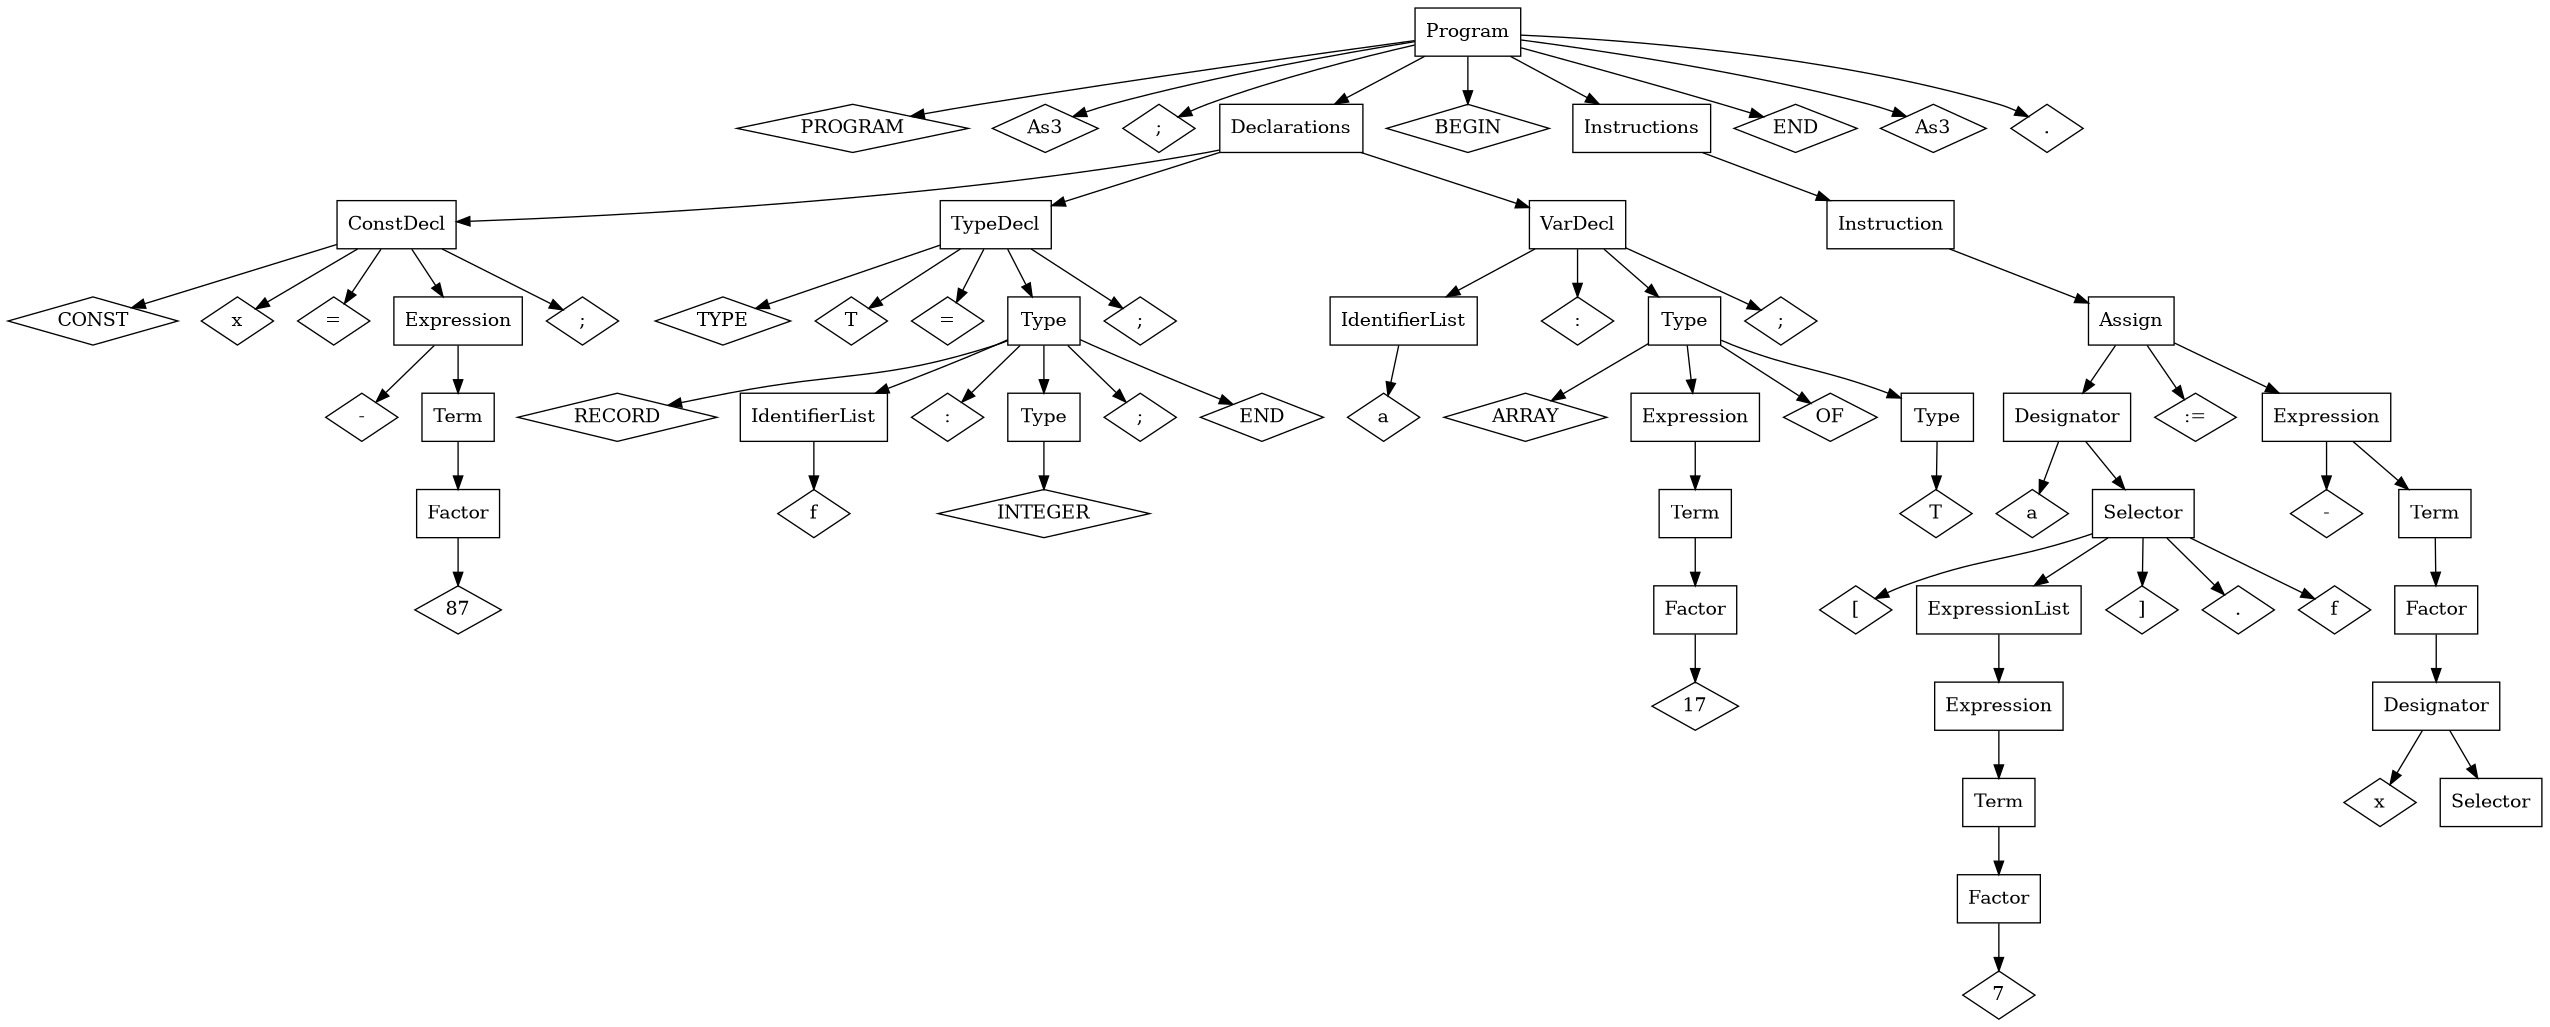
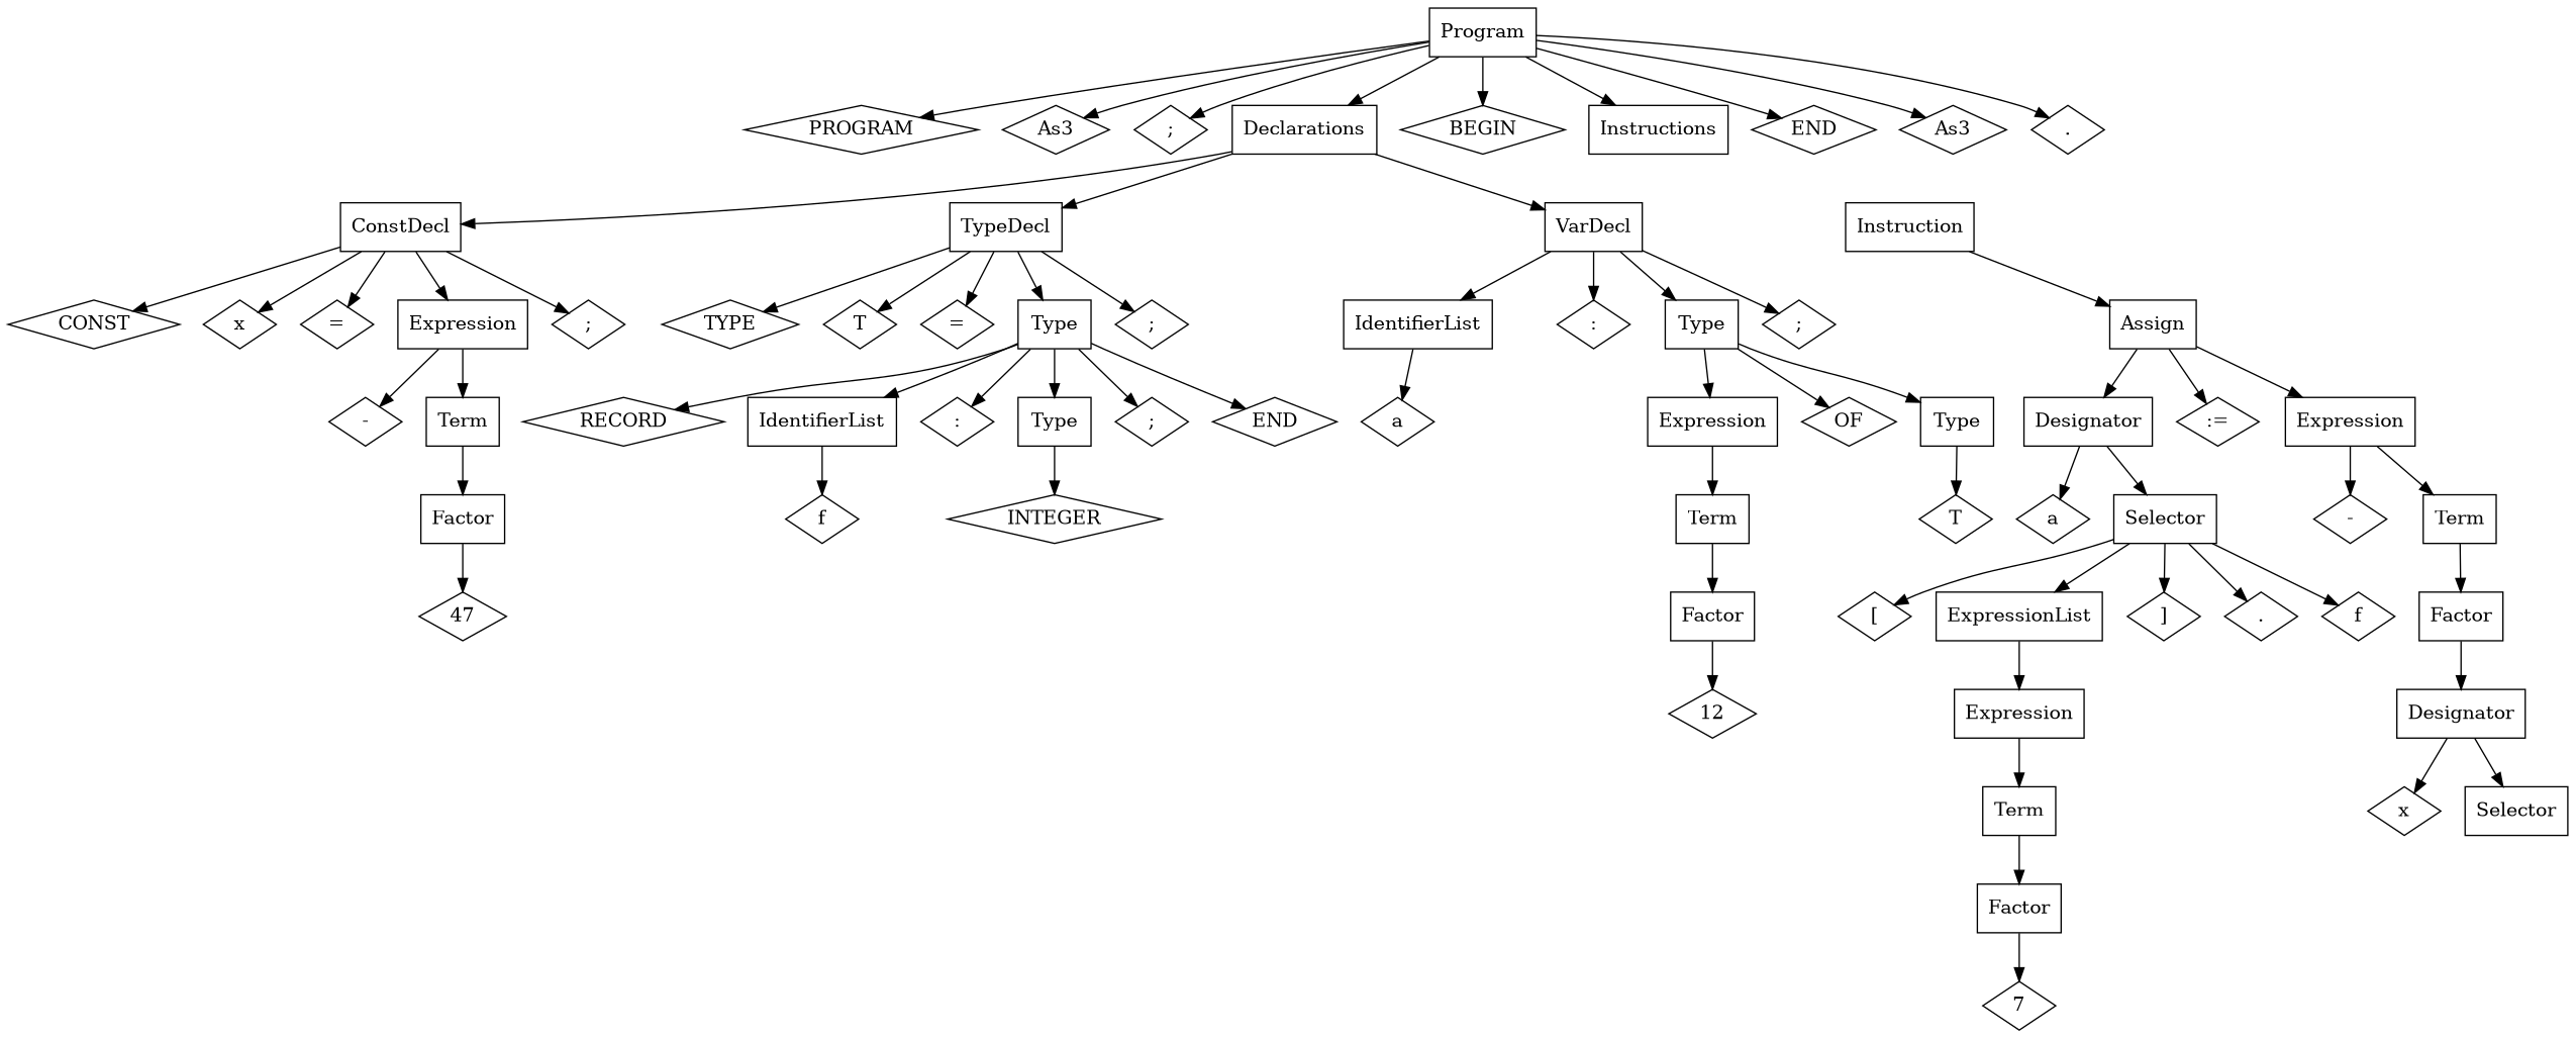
  strict digraph {
    fontname="DejaVu Serif"
    node [fontname="DejaVu Serif" shape=diamond]
    edge [fontname="DejaVu Serif"]
    n1 [label=Program shape=box]
    n2 [label=PROGRAM]
    n3 [label=As3]
    n4 [label=";"]
    n5 [label=Declarations shape=box]
    n6 [label=BEGIN]
    n7 [label=Instructions shape=box]
    n8 [label=END]
    n9 [label=As3]
    n10 [label="."]
    n11 [label=ConstDecl shape=box]
    n12 [label=TypeDecl shape=box]
    n13 [label=VarDecl shape=box]
    n14 [label=Instruction shape=box]
    n15 [label=CONST]
    n16 [label=x]
    n17 [label="="]
    n18 [label=Expression shape=box]
    n19 [label=";"]
    n20 [label=TYPE]
    n21 [label=T]
    n22 [label="="]
    n23 [label=Type shape=box]
    n24 [label=";"]
    n25 [label=IdentifierList shape=box]
    n26 [label=":"]
    n27 [label=Type shape=box]
    n28 [label=";"]
    n29 [label="-"]
    n30 [label=Term shape=box]
    n31 [label=Factor shape=box]
-   n32 [label=87]
+   n32 [label=47]
    n33 [label=RECORD]
    n34 [label=IdentifierList shape=box]
    n35 [label=":"]
    n36 [label=Type shape=box]
    n37 [label=";"]
    n38 [label=END]
    n39 [label=f]
    n40 [label=INTEGER]
    n41 [label=a]
-   n42 [label=ARRAY]
    n43 [label=Expression shape=box]
    n44 [label=OF]
    n45 [label=Type shape=box]
    n46 [label=Term shape=box]
    n47 [label=T]
    n48 [label=Factor shape=box]
-   n49 [label=17]
+   n49 [label=12]
    n50 [label=Assign shape=box]
    n51 [label=Designator shape=box]
    n52 [label=":="]
    n53 [label=Expression shape=box]
    n54 [label=a]
    n55 [label=Selector shape=box]
    n56 [label="-"]
    n57 [label=Term shape=box]
    n58 [label="["]
    n59 [label=ExpressionList shape=box]
    n60 [label="]"]
    n61 [label="."]
    n62 [label=f]
    n63 [label=Expression shape=box]
    n64 [label=Term shape=box]
    n65 [label=Factor shape=box]
    n66 [label=7]
    n67 [label=Factor shape=box]
    n68 [label=Designator shape=box]
    n69 [label=x]
    n70 [label=Selector shape=box]
    n1 -> n2
    n1 -> n3
    n1 -> n4
    n1 -> n5
    n1 -> n6
    n1 -> n7
    n1 -> n8
    n1 -> n9
    n1 -> n10
    n5 -> n11
    n5 -> n12
    n5 -> n13
-   n7 -> n14
    n11 -> n15
    n11 -> n16
    n11 -> n17
    n11 -> n18
    n11 -> n19
    n12 -> n20
    n12 -> n21
    n12 -> n22
    n12 -> n23
    n12 -> n24
    n13 -> n25
    n13 -> n26
    n13 -> n27
    n13 -> n28
    n14 -> n50
    n18 -> n29
    n18 -> n30
    n23 -> n33
    n23 -> n34
    n23 -> n35
    n23 -> n36
    n23 -> n37
    n23 -> n38
    n25 -> n41
-   n27 -> n42
    n27 -> n43
    n27 -> n44
    n27 -> n45
    n30 -> n31
    n31 -> n32
    n34 -> n39
    n36 -> n40
    n43 -> n46
    n45 -> n47
    n46 -> n48
    n48 -> n49
    n50 -> n51
    n50 -> n52
    n50 -> n53
    n51 -> n54
    n51 -> n55
    n53 -> n56
    n53 -> n57
    n55 -> n58
    n55 -> n59
    n55 -> n60
    n55 -> n61
    n55 -> n62
    n57 -> n67
    n59 -> n63
    n63 -> n64
    n64 -> n65
    n65 -> n66
    n67 -> n68
    n68 -> n69
    n68 -> n70
  }
